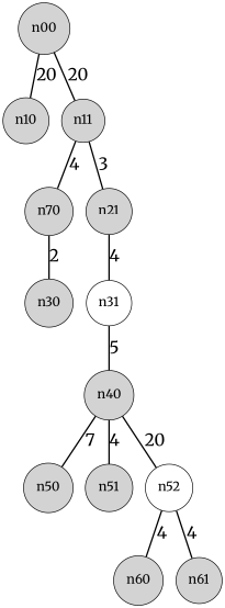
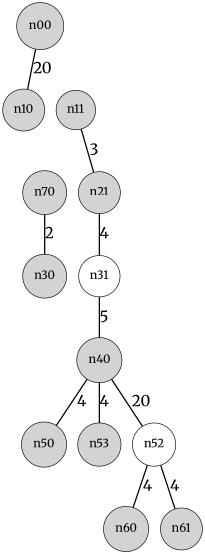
  digraph {
    fontname=Merriweather
    node [fontname=Merriweather fontsize=18 shape=circle style=filled]
    edge [arrowhead=none arrowtail=none dir=both fontname=Merriweather fontsize=24 penwidth=2]
    n00
    n10
    n11
    n20 [label=n70]
    n21
    n30
    n31 [style=solid]
    n40
    n50
-   n51
+   n51 [label=n53]
    n52 [style=solid]
    n60
    n61
    n00 -> n10 [label=20]
-   n00 -> n11 [label=20]
-   n11 -> n20 [label=4]
    n11 -> n21 [label=3]
    n20 -> n30 [label=2]
    n21 -> n31 [label=4]
    n31 -> n40 [label=5]
-   n40 -> n50 [label=7]
+   n40 -> n50 [label=4]
    n40 -> n51 [label=4]
    n40 -> n52 [label=20]
    n52 -> n60 [label=4]
    n52 -> n61 [label=4]
  }
